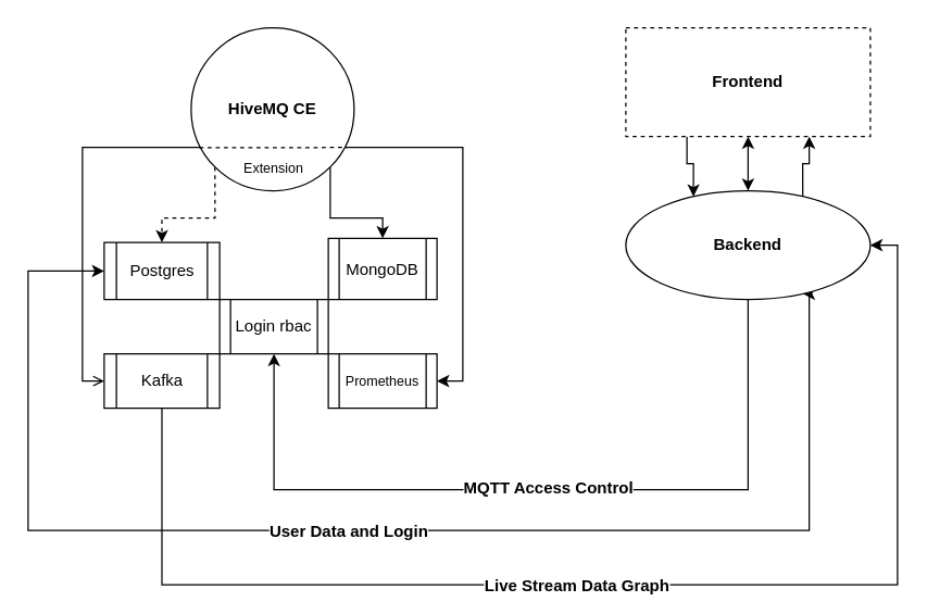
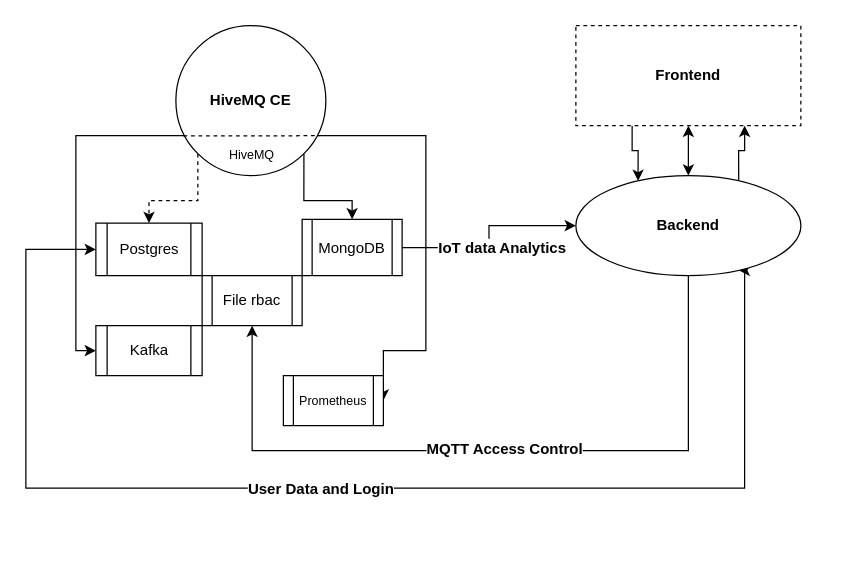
  <mxCell id="0" />
  <mxCell id="1" parent="0" />
- <mxCell id="2" style="edgeStyle=orthogonalEdgeStyle;rounded=0;orthogonalLoop=1;jettySize=auto;html=1;entryX=0;entryY=0.5;entryDx=0;entryDy=0;endArrow=open;" parent="1" source="6" target="15" edge="1"><mxGeometry relative="1" as="geometry"><Array as="points"><mxPoint x="60" y="108" /><mxPoint x="60" y="280" /></Array></mxGeometry></mxCell>
+ <mxCell id="2" style="edgeStyle=orthogonalEdgeStyle;rounded=0;orthogonalLoop=1;jettySize=auto;html=1;entryX=0;entryY=0.5;entryDx=0;entryDy=0;" parent="1" source="6" target="15" edge="1"><mxGeometry relative="1" as="geometry"><Array as="points"><mxPoint x="60" y="108" /><mxPoint x="60" y="280" /></Array></mxGeometry></mxCell>
  <mxCell id="3" style="edgeStyle=orthogonalEdgeStyle;rounded=0;orthogonalLoop=1;jettySize=auto;html=1;entryX=1;entryY=0.5;entryDx=0;entryDy=0;" parent="1" source="6" target="16" edge="1"><mxGeometry relative="1" as="geometry"><Array as="points"><mxPoint x="340" y="108" /><mxPoint x="340" y="280" /></Array></mxGeometry></mxCell>
  <mxCell id="4" style="edgeStyle=orthogonalEdgeStyle;rounded=0;orthogonalLoop=1;jettySize=auto;html=1;exitX=0;exitY=1;exitDx=0;exitDy=0;entryX=0.5;entryY=0;entryDx=0;entryDy=0;dashed=1;" parent="1" source="6" target="12" edge="1"><mxGeometry relative="1" as="geometry"><Array as="points"><mxPoint x="158" y="160" /><mxPoint x="119" y="160" /></Array></mxGeometry></mxCell>
  <mxCell id="5" style="edgeStyle=orthogonalEdgeStyle;rounded=0;orthogonalLoop=1;jettySize=auto;html=1;exitX=1;exitY=1;exitDx=0;exitDy=0;" parent="1" source="6" target="9" edge="1"><mxGeometry relative="1" as="geometry"><Array as="points"><mxPoint x="242" y="160" /><mxPoint x="281" y="160" /></Array></mxGeometry></mxCell>
  <mxCell id="6" value="&lt;b&gt;HiveMQ CE&lt;/b&gt;" style="ellipse;whiteSpace=wrap;html=1;aspect=fixed;" parent="1" vertex="1"><mxGeometry x="140" y="20" width="120" height="120" as="geometry" /></mxCell>
+ <mxCell id="7" style="edgeStyle=orthogonalEdgeStyle;rounded=0;orthogonalLoop=1;jettySize=auto;html=1;" edge="1" parent="1" source="9" target="26"><mxGeometry relative="1" as="geometry" /></mxCell>
+ <mxCell id="8" value="&lt;b&gt;&lt;font style=&quot;font-size: 12px;&quot;&gt;IoT data Analytics&lt;/font&gt;&lt;/b&gt;" style="edgeLabel;html=1;align=center;verticalAlign=middle;resizable=0;points=[];" vertex="1" connectable="0" parent="7"><mxGeometry x="-0.293" relative="1" as="geometry"><mxPoint x="24" as="offset" /></mxGeometry></mxCell>
  <mxCell id="9" value="MongoDB" style="shape=process;whiteSpace=wrap;html=1;backgroundOutline=1;container=0;" parent="1" vertex="1"><mxGeometry x="241" y="175" width="80" height="45" as="geometry" /></mxCell>
  <mxCell id="10" style="edgeStyle=orthogonalEdgeStyle;rounded=0;orthogonalLoop=1;jettySize=auto;html=1;entryX=0.75;entryY=1;entryDx=0;entryDy=0;strokeColor=default;startArrow=classic;startFill=1;" edge="1" parent="1" source="12" target="26"><mxGeometry relative="1" as="geometry"><Array as="points"><mxPoint x="20" y="199" /><mxPoint x="20" y="390" /><mxPoint x="595" y="390" /></Array></mxGeometry></mxCell>
  <mxCell id="11" value="&lt;b&gt;&lt;font style=&quot;font-size: 12px;&quot;&gt;User Data and Login&lt;/font&gt;&lt;/b&gt;" style="edgeLabel;html=1;align=center;verticalAlign=middle;resizable=0;points=[];" vertex="1" connectable="0" parent="10"><mxGeometry x="0.151" relative="1" as="geometry"><mxPoint x="-94" as="offset" /></mxGeometry></mxCell>
  <mxCell id="12" value="Postgres" style="shape=process;whiteSpace=wrap;html=1;backgroundOutline=1;container=0;" parent="1" vertex="1"><mxGeometry x="76" y="178" width="85" height="42" as="geometry" /></mxCell>
- <mxCell id="13" style="edgeStyle=orthogonalEdgeStyle;rounded=0;orthogonalLoop=1;jettySize=auto;html=1;entryX=1;entryY=0.5;entryDx=0;entryDy=0;" edge="1" parent="1" source="15" target="26"><mxGeometry relative="1" as="geometry"><Array as="points"><mxPoint x="119" y="430" /><mxPoint x="660" y="430" /><mxPoint x="660" y="180" /></Array></mxGeometry></mxCell>
- <mxCell id="14" value="&lt;b&gt;&lt;font style=&quot;font-size: 12px;&quot;&gt;Live Stream Data Graph&lt;/font&gt;&lt;/b&gt;" style="edgeLabel;html=1;align=center;verticalAlign=middle;resizable=0;points=[];" vertex="1" connectable="0" parent="13"><mxGeometry x="-0.075" relative="1" as="geometry"><mxPoint as="offset" /></mxGeometry></mxCell>
  <mxCell id="15" value="Kafka" style="shape=process;whiteSpace=wrap;html=1;backgroundOutline=1;container=0;" parent="1" vertex="1"><mxGeometry x="76" y="260" width="85" height="40" as="geometry" /></mxCell>
- <mxCell id="16" value="&lt;font style=&quot;font-size: 10px;&quot;&gt;Prometheus&lt;/font&gt;" style="shape=process;whiteSpace=wrap;html=1;backgroundOutline=1;container=0;" parent="1" vertex="1"><mxGeometry x="241" y="260" width="80" height="40" as="geometry" /></mxCell>
- <mxCell id="17" value="Login rbac" style="shape=process;whiteSpace=wrap;html=1;backgroundOutline=1;container=0;" parent="1" vertex="1"><mxGeometry x="161" y="220" width="80" height="40" as="geometry" /></mxCell>
+ <mxCell id="16" value="&lt;font style=&quot;font-size: 10px;&quot;&gt;Prometheus&lt;/font&gt;" style="shape=process;whiteSpace=wrap;html=1;backgroundOutline=1;container=0;" parent="1" vertex="1"><mxGeometry x="226" y="300" width="80" height="40" as="geometry" /></mxCell>
+ <mxCell id="17" value="File rbac" style="shape=process;whiteSpace=wrap;html=1;backgroundOutline=1;container=0;" parent="1" vertex="1"><mxGeometry x="161" y="220" width="80" height="40" as="geometry" /></mxCell>
  <mxCell id="18" value="" style="endArrow=none;dashed=1;html=1;rounded=0;entryX=0.959;entryY=0.734;entryDx=0;entryDy=0;entryPerimeter=0;exitX=0.051;exitY=0.735;exitDx=0;exitDy=0;exitPerimeter=0;" parent="1" source="6" target="6" edge="1"><mxGeometry width="50" height="50" relative="1" as="geometry"><mxPoint x="150" y="108" as="sourcePoint" /><mxPoint x="350" y="80" as="targetPoint" /><Array as="points" /></mxGeometry></mxCell>
- <mxCell id="19" value="&lt;font style=&quot;font-size: 10px;&quot;&gt;Extension&lt;/font&gt;" style="text;html=1;strokeColor=none;fillColor=none;align=center;verticalAlign=middle;whiteSpace=wrap;rounded=0;" parent="1" vertex="1"><mxGeometry x="176" y="113" width="50" height="20" as="geometry" /></mxCell>
+ <mxCell id="19" value="&lt;font style=&quot;font-size: 10px;&quot;&gt;HiveMQ&lt;/font&gt;" style="text;html=1;strokeColor=none;fillColor=none;align=center;verticalAlign=middle;whiteSpace=wrap;rounded=0;" parent="1" vertex="1"><mxGeometry x="176" y="113" width="50" height="20" as="geometry" /></mxCell>
  <mxCell id="20" style="edgeStyle=orthogonalEdgeStyle;rounded=0;orthogonalLoop=1;jettySize=auto;html=1;exitX=0.25;exitY=1;exitDx=0;exitDy=0;entryX=0.25;entryY=0;entryDx=0;entryDy=0;" parent="1" source="22" target="26" edge="1"><mxGeometry relative="1" as="geometry" /></mxCell>
  <mxCell id="21" value="" style="edgeStyle=orthogonalEdgeStyle;rounded=0;orthogonalLoop=1;jettySize=auto;html=1;startArrow=classic;startFill=1;" edge="1" parent="1" source="22" target="26"><mxGeometry relative="1" as="geometry" /></mxCell>
  <mxCell id="22" value="&lt;b&gt;Frontend&lt;/b&gt;" style="rounded=0;whiteSpace=wrap;html=1;dashed=1;" parent="1" vertex="1"><mxGeometry x="460" y="20" width="180" height="80" as="geometry" /></mxCell>
  <mxCell id="23" style="edgeStyle=orthogonalEdgeStyle;rounded=0;orthogonalLoop=1;jettySize=auto;html=1;entryX=0.5;entryY=1;entryDx=0;entryDy=0;" parent="1" source="26" target="17" edge="1"><mxGeometry relative="1" as="geometry"><Array as="points"><mxPoint x="550" y="360" /><mxPoint x="201" y="360" /></Array></mxGeometry></mxCell>
  <mxCell id="24" value="&lt;b&gt;&lt;font style=&quot;font-size: 12px;&quot;&gt;MQTT Access Control&lt;/font&gt;&lt;/b&gt;" style="edgeLabel;html=1;align=center;verticalAlign=middle;resizable=0;points=[];" parent="23" vertex="1" connectable="0"><mxGeometry x="-0.108" y="-2" relative="1" as="geometry"><mxPoint x="-25" as="offset" /></mxGeometry></mxCell>
  <mxCell id="25" style="edgeStyle=orthogonalEdgeStyle;rounded=0;orthogonalLoop=1;jettySize=auto;html=1;exitX=0.75;exitY=0;exitDx=0;exitDy=0;entryX=0.75;entryY=1;entryDx=0;entryDy=0;" parent="1" source="26" target="22" edge="1"><mxGeometry relative="1" as="geometry" /></mxCell>
  <mxCell id="26" value="&lt;b&gt;Backend&lt;/b&gt;" style="ellipse;whiteSpace=wrap;html=1;" parent="1" vertex="1"><mxGeometry x="460" y="140" width="180" height="80" as="geometry" /></mxCell>
